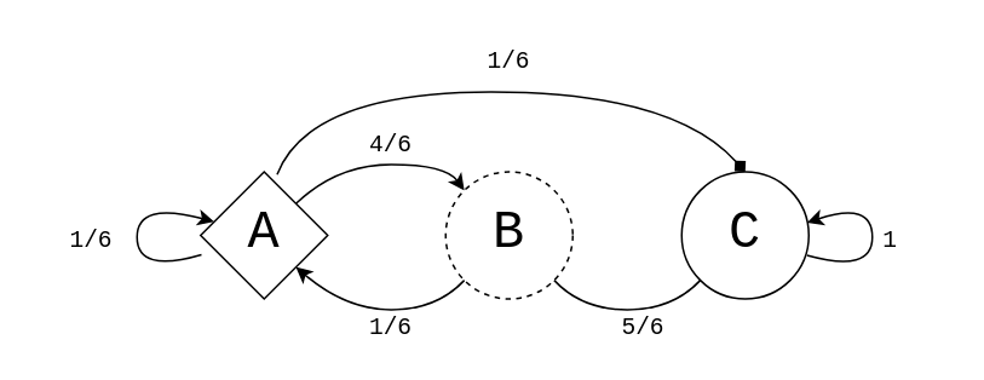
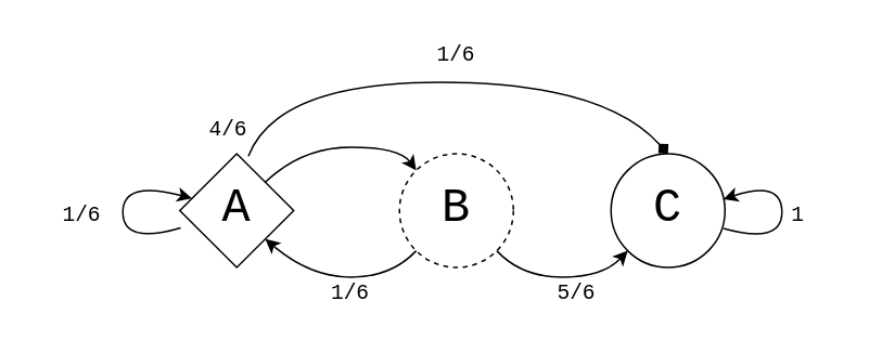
  <mxCell id="0" />
  <mxCell id="1" parent="0" />
  <mxCell id="2" value="A" style="rhombus;whiteSpace=wrap;html=1;aspect=fixed;fontFamily=Courier New;fontSize=29;" vertex="1" parent="1"><mxGeometry x="110" y="94" width="70" height="70" as="geometry" /></mxCell>
  <mxCell id="3" value="B" style="ellipse;whiteSpace=wrap;html=1;aspect=fixed;fontFamily=Courier New;fontSize=29;dashed=1;" vertex="1" parent="1"><mxGeometry x="245" y="94" width="70" height="70" as="geometry" /></mxCell>
  <mxCell id="4" value="C" style="ellipse;whiteSpace=wrap;html=1;aspect=fixed;fontFamily=Courier New;fontSize=29;" vertex="1" parent="1"><mxGeometry x="375" y="94" width="70" height="70" as="geometry" /></mxCell>
  <mxCell id="5" value="" style="curved=1;endArrow=classic;html=1;rounded=0;fontFamily=Courier New;fontSize=29;exitX=1;exitY=0;exitDx=0;exitDy=0;entryX=0;entryY=0;entryDx=0;entryDy=0;" edge="1" parent="1" source="2" target="3"><mxGeometry width="50" height="50" relative="1" as="geometry"><mxPoint x="275" y="134" as="sourcePoint" /><mxPoint x="325" y="84" as="targetPoint" /><Array as="points"><mxPoint x="185" y="90" /><mxPoint x="245" y="90" /></Array></mxGeometry></mxCell>
- <mxCell id="6" value="&lt;font style=&quot;font-size: 13px;&quot;&gt;4/6&lt;/font&gt;" style="text;html=1;strokeColor=none;fillColor=none;align=center;verticalAlign=middle;whiteSpace=wrap;rounded=0;fontFamily=Courier New;fontSize=29;" vertex="1" parent="1"><mxGeometry x="185" y="66" width="60" height="20" as="geometry" /></mxCell>
+ <mxCell id="6" value="&lt;font style=&quot;font-size: 13px;&quot;&gt;4/6&lt;/font&gt;" style="text;html=1;strokeColor=none;fillColor=none;align=center;verticalAlign=middle;whiteSpace=wrap;rounded=0;fontFamily=Courier New;fontSize=29;" vertex="1" parent="1"><mxGeometry x="110" y="66" width="60" height="20" as="geometry" /></mxCell>
  <mxCell id="7" value="" style="curved=1;endArrow=classic;html=1;rounded=0;fontFamily=Courier New;fontSize=29;entryX=1;entryY=1;entryDx=0;entryDy=0;exitX=0;exitY=1;exitDx=0;exitDy=0;" edge="1" parent="1" source="3" target="2"><mxGeometry width="50" height="50" relative="1" as="geometry"><mxPoint x="170" y="210" as="sourcePoint" /><mxPoint x="265.251" y="114.251" as="targetPoint" /><Array as="points"><mxPoint x="240" y="170" /><mxPoint x="190" y="170" /></Array></mxGeometry></mxCell>
  <mxCell id="8" value="&lt;font style=&quot;font-size: 13px;&quot;&gt;1/6&lt;/font&gt;" style="text;html=1;strokeColor=none;fillColor=none;align=center;verticalAlign=middle;whiteSpace=wrap;rounded=0;fontFamily=Courier New;fontSize=29;" vertex="1" parent="1"><mxGeometry x="185" y="167" width="60" height="20" as="geometry" /></mxCell>
  <mxCell id="9" value="&lt;font style=&quot;font-size: 13px;&quot;&gt;1/6&lt;/font&gt;" style="text;html=1;strokeColor=none;fillColor=none;align=center;verticalAlign=middle;whiteSpace=wrap;rounded=0;fontFamily=Courier New;fontSize=29;" vertex="1" parent="1"><mxGeometry x="20" y="119" width="60" height="20" as="geometry" /></mxCell>
  <mxCell id="10" value="" style="curved=1;endArrow=classic;html=1;rounded=0;fontFamily=Courier New;fontSize=29;exitX=0.007;exitY=0.652;exitDx=0;exitDy=0;exitPerimeter=0;" edge="1" parent="1" source="2" target="2"><mxGeometry width="50" height="50" relative="1" as="geometry"><mxPoint x="59.999" y="164.001" as="sourcePoint" /><mxPoint x="145.501" y="164.001" as="targetPoint" /><Array as="points"><mxPoint x="75" y="150" /><mxPoint x="75" y="110" /></Array></mxGeometry></mxCell>
  <mxCell id="11" value="" style="curved=1;endArrow=diamond;html=1;rounded=0;fontFamily=Courier New;fontSize=13;exitX=0.602;exitY=0.021;exitDx=0;exitDy=0;exitPerimeter=0;entryX=0.5;entryY=0;entryDx=0;entryDy=0;" edge="1" parent="1" source="2" target="4"><mxGeometry width="50" height="50" relative="1" as="geometry"><mxPoint x="270" y="130" as="sourcePoint" /><mxPoint x="320" y="80" as="targetPoint" /><Array as="points"><mxPoint x="170" y="50" /><mxPoint x="370" y="50" /></Array></mxGeometry></mxCell>
  <mxCell id="12" value="&lt;font style=&quot;font-size: 13px;&quot;&gt;1/6&lt;/font&gt;" style="text;html=1;strokeColor=none;fillColor=none;align=center;verticalAlign=middle;whiteSpace=wrap;rounded=0;fontFamily=Courier New;fontSize=29;" vertex="1" parent="1"><mxGeometry x="250" y="20" width="60" height="20" as="geometry" /></mxCell>
- <mxCell id="13" value="" style="curved=1;endArrow=none;html=1;rounded=0;fontFamily=Courier New;fontSize=29;exitX=1;exitY=1;exitDx=0;exitDy=0;entryX=0;entryY=1;entryDx=0;entryDy=0;" edge="1" parent="1" target="4" source="3"><mxGeometry width="50" height="50" relative="1" as="geometry"><mxPoint x="299.499" y="100.251" as="sourcePoint" /><mxPoint x="385.001" y="100.251" as="targetPoint" /><Array as="points"><mxPoint x="320" y="170" /><mxPoint x="370" y="170" /></Array></mxGeometry></mxCell>
+ <mxCell id="13" value="" style="curved=1;endArrow=classic;html=1;rounded=0;fontFamily=Courier New;fontSize=29;exitX=1;exitY=1;exitDx=0;exitDy=0;entryX=0;entryY=1;entryDx=0;entryDy=0;" edge="1" parent="1" target="4" source="3"><mxGeometry width="50" height="50" relative="1" as="geometry"><mxPoint x="299.499" y="100.251" as="sourcePoint" /><mxPoint x="385.001" y="100.251" as="targetPoint" /><Array as="points"><mxPoint x="320" y="170" /><mxPoint x="370" y="170" /></Array></mxGeometry></mxCell>
  <mxCell id="14" value="&lt;font style=&quot;font-size: 13px;&quot;&gt;5/6&lt;/font&gt;" style="text;html=1;strokeColor=none;fillColor=none;align=center;verticalAlign=middle;whiteSpace=wrap;rounded=0;fontFamily=Courier New;fontSize=29;" vertex="1" parent="1"><mxGeometry x="324" y="167" width="60" height="20" as="geometry" /></mxCell>
  <mxCell id="15" value="" style="curved=1;endArrow=classic;html=1;rounded=0;exitX=0.986;exitY=0.657;exitDx=0;exitDy=0;exitPerimeter=0;entryX=0.986;entryY=0.4;entryDx=0;entryDy=0;entryPerimeter=0;" edge="1" parent="1" source="4" target="4"><mxGeometry width="50" height="50" relative="1" as="geometry"><mxPoint x="270" y="70" as="sourcePoint" /><mxPoint x="440" y="120" as="targetPoint" /><Array as="points"><mxPoint x="480" y="150" /><mxPoint x="480" y="110" /></Array></mxGeometry></mxCell>
  <mxCell id="16" value="&lt;font style=&quot;font-size: 13px;&quot;&gt;1&lt;/font&gt;" style="text;html=1;strokeColor=none;fillColor=none;align=center;verticalAlign=middle;whiteSpace=wrap;rounded=0;fontFamily=Courier New;fontSize=29;" vertex="1" parent="1"><mxGeometry x="460" y="119" width="60" height="20" as="geometry" /></mxCell>
